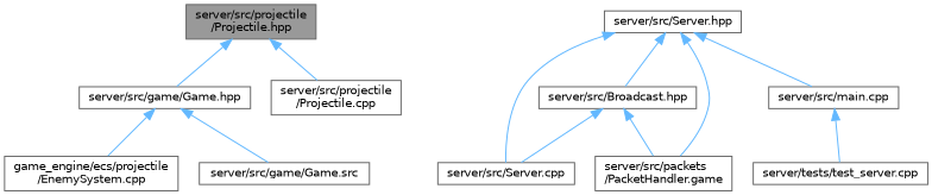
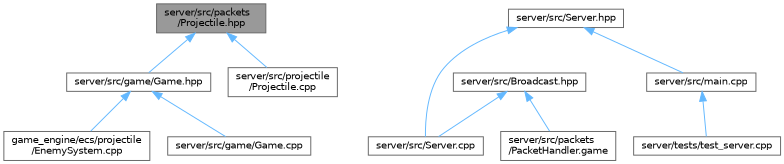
  digraph {
    node [color=grey40 fillcolor=white fontname=Helvetica fontsize=10 shape=box style=filled]
    edge [color=steelblue1 dir=back fontname=Helvetica fontsize=10 labelfontname=Helvetica labelfontsize=10 style=solid]
-   n1 [color=gray40 fillcolor=grey60 fontcolor=black height=0.2 label="server/src/projectile\l/Projectile.hpp" width=0.4]
+   n1 [color=gray40 fillcolor=grey60 fontcolor=black height=0.2 label="server/src/packets\l/Projectile.hpp" width=0.4]
    n2 [height=0.2 label="server/src/game/Game.hpp" width=0.4]
    n3 [height=0.2 label="server/src/projectile\l/Projectile.cpp" width=0.4]
    n4 [height=0.2 label="game_engine/ecs/projectile\l/EnemySystem.cpp" width=0.4]
-   n5 [height=0.2 label="server/src/game/Game.src" width=0.4]
+   n5 [height=0.2 label="server/src/game/Game.cpp" width=0.4]
    n6 [height=0.2 label="server/src/Server.hpp" width=0.4]
    n7 [height=0.2 label="server/src/Broadcast.hpp" width=0.4]
    n8 [height=0.2 label="server/src/Server.cpp" width=0.4]
    n9 [height=0.2 label="server/src/packets\l/PacketHandler.game" width=0.4]
    n10 [height=0.2 label="server/src/main.cpp" width=0.4]
    n11 [height=0.2 label="server/tests/test_server.cpp" width=0.4]
    n1 -> n2
    n1 -> n3
    n2 -> n4
    n2 -> n5
-   n6 -> n7
    n6 -> n8
-   n6 -> n9
    n6 -> n10
    n7 -> n8
    n7 -> n9
    n10 -> n11
  }
